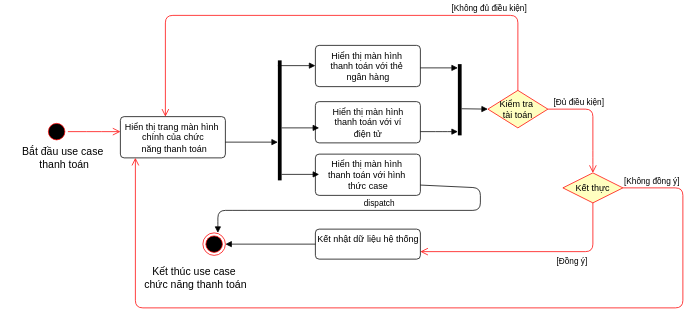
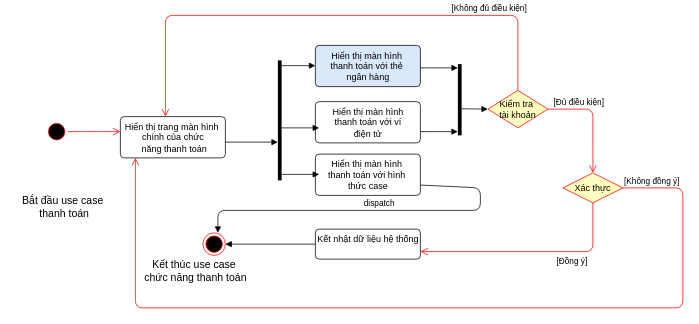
  <mxCell id="0" />
  <mxCell id="1" parent="0" />
  <mxCell id="2" value="" style="ellipse;html=1;shape=startState;fillColor=#000000;strokeColor=#ff0000;" vertex="1" parent="1"><mxGeometry x="60" y="160" width="30" height="30" as="geometry" /></mxCell>
  <mxCell id="3" value="" style="edgeStyle=orthogonalEdgeStyle;html=1;verticalAlign=bottom;endArrow=open;endSize=8;strokeColor=#ff0000;" edge="1" source="2" parent="1"><mxGeometry relative="1" as="geometry"><mxPoint x="160" y="175" as="targetPoint" /></mxGeometry></mxCell>
  <mxCell id="4" value="Hiển thị trang màn hình&amp;nbsp;&lt;br&gt;chính của chức&lt;br&gt;&amp;nbsp;năng thanh toán" style="html=1;align=center;verticalAlign=top;rounded=1;absoluteArcSize=1;arcSize=10;dashed=0;" vertex="1" parent="1"><mxGeometry x="160" y="155" width="140" height="55" as="geometry" /></mxCell>
- <mxCell id="5" value="Hiển thị màn hình&amp;nbsp;&lt;br&gt;thanh toán với thẻ&amp;nbsp;&lt;br&gt;ngân hàng" style="html=1;align=center;verticalAlign=top;rounded=1;absoluteArcSize=1;arcSize=10;dashed=0;" vertex="1" parent="1"><mxGeometry x="420" y="60" width="140" height="55" as="geometry" /></mxCell>
+ <mxCell id="5" value="Hiển thị màn hình&amp;nbsp;&lt;br&gt;thanh toán với thẻ&amp;nbsp;&lt;br&gt;ngân hàng" style="html=1;align=center;verticalAlign=top;rounded=1;absoluteArcSize=1;arcSize=10;dashed=0;fillColor=#dae8fc;" vertex="1" parent="1"><mxGeometry x="420" y="60" width="140" height="55" as="geometry" /></mxCell>
  <mxCell id="6" value="Hiển thị màn hình&lt;br&gt;thanh toán với ví &lt;br&gt;điện tử" style="html=1;align=center;verticalAlign=top;rounded=1;absoluteArcSize=1;arcSize=10;dashed=0;" vertex="1" parent="1"><mxGeometry x="420" y="135" width="140" height="55" as="geometry" /></mxCell>
  <mxCell id="7" value="Hiển thị màn hình&amp;nbsp;&lt;br&gt;thanh toán với hình&amp;nbsp;&lt;br&gt;thức case" style="html=1;align=center;verticalAlign=top;rounded=1;absoluteArcSize=1;arcSize=10;dashed=0;" vertex="1" parent="1"><mxGeometry x="420" y="205" width="140" height="55" as="geometry" /></mxCell>
  <mxCell id="8" value="Kết nhật dữ liệu hệ thống" style="html=1;align=center;verticalAlign=top;rounded=1;absoluteArcSize=1;arcSize=10;dashed=0;" vertex="1" parent="1"><mxGeometry x="420" y="305" width="140" height="40" as="geometry" /></mxCell>
  <mxCell id="9" value="" style="html=1;points=[];perimeter=orthogonalPerimeter;fillColor=#000000;strokeColor=none;" vertex="1" parent="1"><mxGeometry x="370" y="80" width="5" height="160" as="geometry" /></mxCell>
  <mxCell id="10" value="" style="html=1;verticalAlign=bottom;endArrow=block;" edge="1" parent="1"><mxGeometry x="-0.714" y="89" width="80" relative="1" as="geometry"><mxPoint x="300" y="189" as="sourcePoint" /><mxPoint x="370" y="189" as="targetPoint" /><mxPoint as="offset" /></mxGeometry></mxCell>
  <mxCell id="11" value="" style="html=1;verticalAlign=bottom;endArrow=block;" edge="1" parent="1"><mxGeometry x="1" y="67" width="80" relative="1" as="geometry"><mxPoint x="370" y="87" as="sourcePoint" /><mxPoint x="420" y="87" as="targetPoint" /><mxPoint as="offset" /></mxGeometry></mxCell>
  <mxCell id="12" value="" style="html=1;verticalAlign=bottom;endArrow=block;" edge="1" parent="1"><mxGeometry x="1" y="67" width="80" relative="1" as="geometry"><mxPoint x="375" y="170" as="sourcePoint" /><mxPoint x="425" y="170" as="targetPoint" /><mxPoint as="offset" /></mxGeometry></mxCell>
  <mxCell id="13" value="" style="html=1;verticalAlign=bottom;endArrow=block;" edge="1" parent="1"><mxGeometry x="1" y="67" width="80" relative="1" as="geometry"><mxPoint x="375" y="232" as="sourcePoint" /><mxPoint x="425" y="232" as="targetPoint" /><mxPoint as="offset" /></mxGeometry></mxCell>
  <mxCell id="14" value="" style="html=1;points=[];perimeter=orthogonalPerimeter;fillColor=#000000;strokeColor=none;" vertex="1" parent="1"><mxGeometry x="610" y="85" width="5" height="95" as="geometry" /></mxCell>
  <mxCell id="15" value="" style="html=1;verticalAlign=bottom;endArrow=block;" edge="1" parent="1"><mxGeometry x="1" y="73" width="80" relative="1" as="geometry"><mxPoint x="560" y="90" as="sourcePoint" /><mxPoint x="610" y="90" as="targetPoint" /><mxPoint x="70" y="53" as="offset" /></mxGeometry></mxCell>
  <mxCell id="16" value="" style="html=1;verticalAlign=bottom;endArrow=block;" edge="1" parent="1"><mxGeometry width="80" relative="1" as="geometry"><mxPoint x="560" y="175" as="sourcePoint" /><mxPoint x="610" y="175" as="targetPoint" /><Array as="points"><mxPoint x="590" y="175" /></Array></mxGeometry></mxCell>
- <mxCell id="17" value="Kiểm tra&amp;nbsp;&lt;br&gt;tài toán" style="rhombus;whiteSpace=wrap;html=1;fillColor=#ffffc0;strokeColor=#ff0000;" vertex="1" parent="1"><mxGeometry x="650" y="120" width="80" height="50" as="geometry" /></mxCell>
+ <mxCell id="17" value="Kiểm tra&amp;nbsp;&lt;br&gt;tài khoản" style="rhombus;whiteSpace=wrap;html=1;fillColor=#ffffc0;strokeColor=#ff0000;" vertex="1" parent="1"><mxGeometry x="650" y="120" width="80" height="50" as="geometry" /></mxCell>
  <mxCell id="18" value="[Đủ điều kiện]" style="edgeStyle=orthogonalEdgeStyle;html=1;align=left;verticalAlign=bottom;endArrow=open;endSize=8;strokeColor=#ff0000;exitX=1;exitY=0.5;exitDx=0;exitDy=0;" edge="1" source="17" parent="1"><mxGeometry x="-0.915" relative="1" as="geometry"><mxPoint x="790" y="230" as="targetPoint" /><Array as="points"><mxPoint x="790" y="145" /><mxPoint x="790" y="210" /></Array><mxPoint as="offset" /></mxGeometry></mxCell>
  <mxCell id="19" value="" style="html=1;verticalAlign=bottom;endArrow=block;" edge="1" parent="1"><mxGeometry x="1" y="50" width="80" relative="1" as="geometry"><mxPoint x="615" y="144.5" as="sourcePoint" /><mxPoint x="650" y="145" as="targetPoint" /><mxPoint x="30" y="10" as="offset" /></mxGeometry></mxCell>
  <mxCell id="20" value="[Không đủ điều kiện]" style="edgeStyle=orthogonalEdgeStyle;html=1;align=left;verticalAlign=bottom;endArrow=open;endSize=8;strokeColor=#ff0000;exitX=0.5;exitY=0;exitDx=0;exitDy=0;" edge="1" parent="1" source="17"><mxGeometry x="-0.461" relative="1" as="geometry"><mxPoint x="220" y="155" as="targetPoint" /><mxPoint x="750" y="20" as="sourcePoint" /><mxPoint as="offset" /><Array as="points"><mxPoint x="690" y="20" /><mxPoint x="220" y="20" /></Array></mxGeometry></mxCell>
- <mxCell id="21" value="Kết thực" style="rhombus;whiteSpace=wrap;html=1;fillColor=#ffffc0;strokeColor=#ff0000;" vertex="1" parent="1"><mxGeometry x="750" y="230" width="80" height="40" as="geometry" /></mxCell>
+ <mxCell id="21" value="Xác thực" style="rhombus;whiteSpace=wrap;html=1;fillColor=#ffffc0;strokeColor=#ff0000;" vertex="1" parent="1"><mxGeometry x="750" y="230" width="80" height="40" as="geometry" /></mxCell>
  <mxCell id="22" value="[Không đồng ý]" style="edgeStyle=orthogonalEdgeStyle;html=1;align=left;verticalAlign=bottom;endArrow=open;endSize=8;strokeColor=#ff0000;" edge="1" source="21" parent="1" target="4"><mxGeometry x="-1" relative="1" as="geometry"><mxPoint x="190" y="280" as="targetPoint" /><Array as="points"><mxPoint x="910" y="250" /><mxPoint x="910" y="410" /><mxPoint x="180" y="410" /></Array></mxGeometry></mxCell>
  <mxCell id="23" value="[Đồng ý]" style="edgeStyle=orthogonalEdgeStyle;html=1;align=left;verticalAlign=top;endArrow=open;endSize=8;strokeColor=#ff0000;entryX=1;entryY=0.75;entryDx=0;entryDy=0;" edge="1" source="21" parent="1" target="8"><mxGeometry x="-0.22" relative="1" as="geometry"><mxPoint x="750" y="390" as="targetPoint" /><Array as="points"><mxPoint x="790" y="335" /></Array><mxPoint as="offset" /></mxGeometry></mxCell>
  <mxCell id="24" value="" style="ellipse;html=1;shape=endState;fillColor=#000000;strokeColor=#ff0000;" vertex="1" parent="1"><mxGeometry x="270" y="310" width="30" height="30" as="geometry" /></mxCell>
  <mxCell id="25" value="" style="html=1;verticalAlign=bottom;endArrow=block;entryX=1;entryY=0.5;entryDx=0;entryDy=0;exitX=0;exitY=0.5;exitDx=0;exitDy=0;" edge="1" parent="1" source="8" target="24"><mxGeometry x="-0.525" y="36" width="80" relative="1" as="geometry"><mxPoint x="320" y="250" as="sourcePoint" /><mxPoint x="400" y="250" as="targetPoint" /><mxPoint as="offset" /></mxGeometry></mxCell>
- <mxCell id="26" value="&lt;font style=&quot;font-size: 14px&quot;&gt;Kết thúc use case&amp;nbsp;&lt;br&gt;chức năng thanh toán&lt;/font&gt;" style="text;html=1;align=center;verticalAlign=middle;resizable=0;points=[];autosize=1;" vertex="1" parent="1"><mxGeometry x="185" y="350" width="150" height="40" as="geometry" /></mxCell>
- <mxCell id="27" value="&lt;font style=&quot;font-size: 14px&quot;&gt;Bắt đầu use case&amp;nbsp;&lt;br&gt;thanh toán&lt;/font&gt;" style="text;html=1;align=center;verticalAlign=middle;resizable=0;points=[];autosize=1;" vertex="1" parent="1"><mxGeometry x="20" y="190" width="130" height="40" as="geometry" /></mxCell>
+ <mxCell id="26" value="&lt;font style=&quot;font-size: 14px&quot;&gt;Kết thúc use case&amp;nbsp;&lt;br&gt;chức năng thanh toán&lt;/font&gt;" style="text;html=1;align=center;verticalAlign=middle;resizable=0;points=[];autosize=1;" vertex="1" parent="1"><mxGeometry x="185" y="340" width="150" height="40" as="geometry" /></mxCell>
+ <mxCell id="27" value="&lt;font style=&quot;font-size: 14px&quot;&gt;Bắt đầu use case&amp;nbsp;&lt;br&gt;thanh toán&lt;/font&gt;" style="text;html=1;align=center;verticalAlign=middle;resizable=0;points=[];autosize=1;" vertex="1" parent="1"><mxGeometry x="20" y="255" width="130" height="40" as="geometry" /></mxCell>
  <mxCell id="28" value="dispatch" style="html=1;verticalAlign=bottom;endArrow=block;exitX=1;exitY=0.75;exitDx=0;exitDy=0;" edge="1" parent="1" source="7"><mxGeometry width="80" relative="1" as="geometry"><mxPoint x="645" y="280" as="sourcePoint" /><mxPoint x="290" y="310" as="targetPoint" /><Array as="points"><mxPoint x="640" y="250" /><mxPoint x="640" y="280" /><mxPoint x="320" y="280" /><mxPoint x="290" y="280" /><mxPoint x="290" y="300" /></Array></mxGeometry></mxCell>
